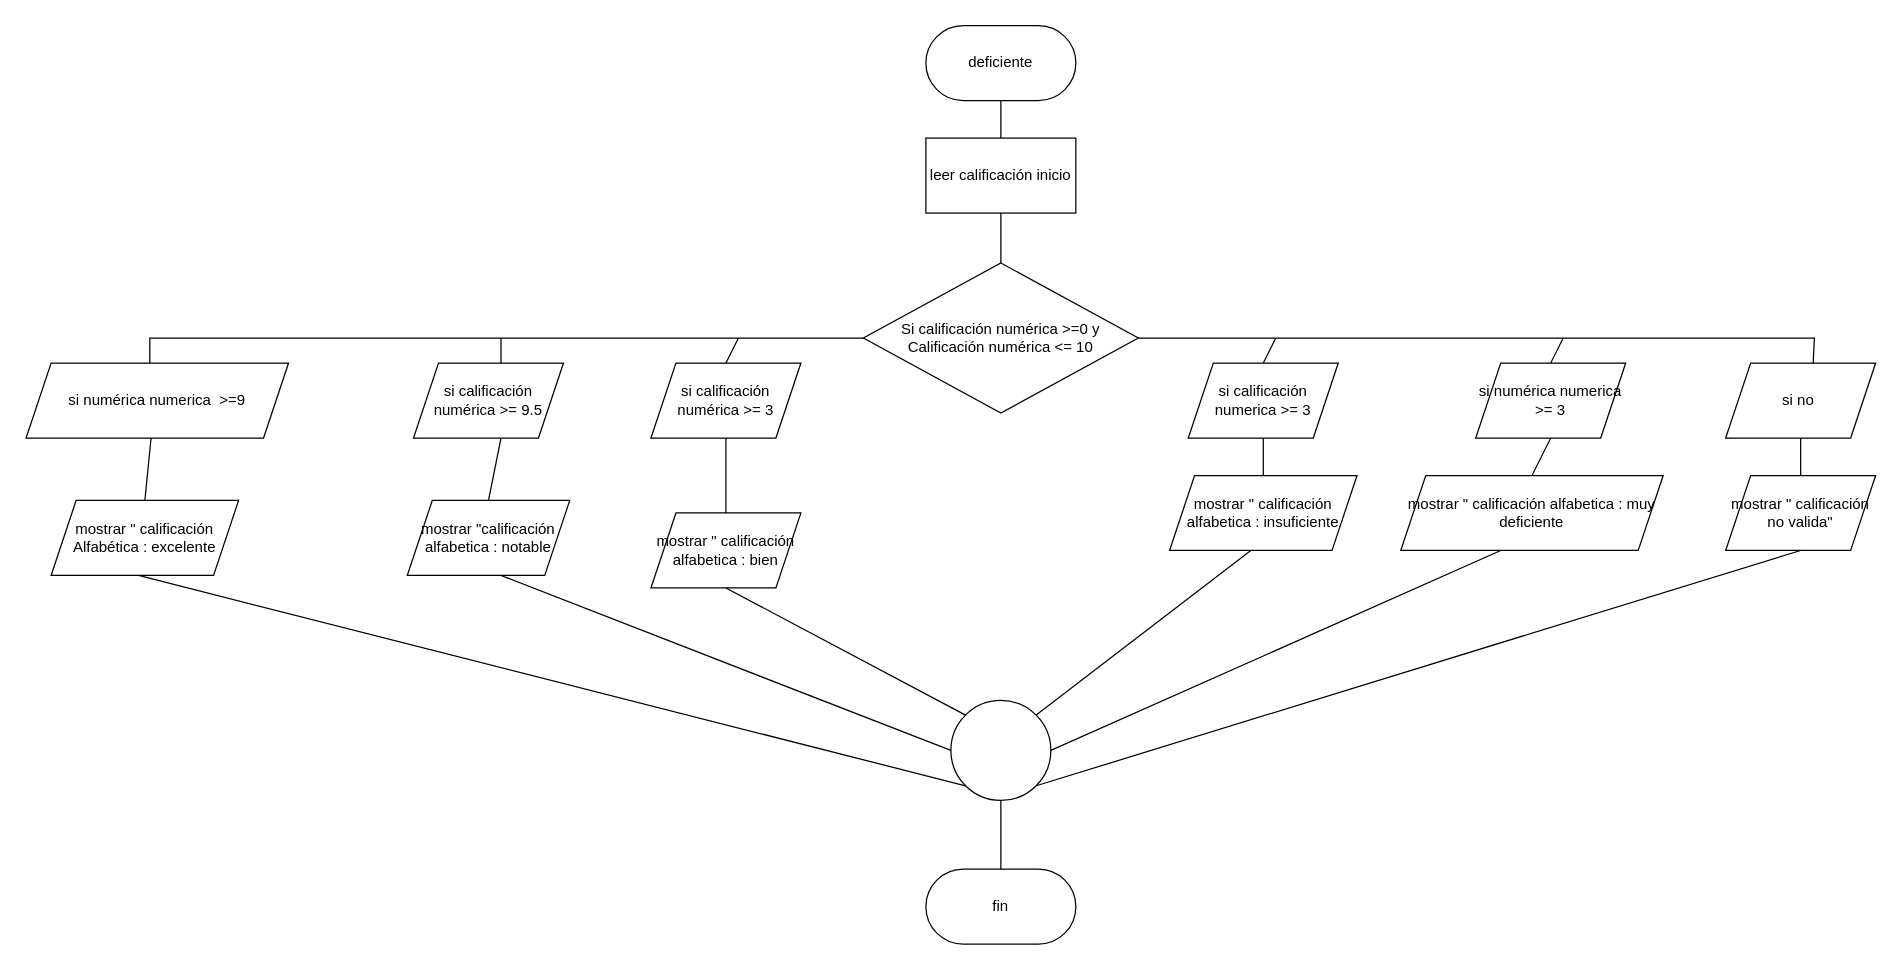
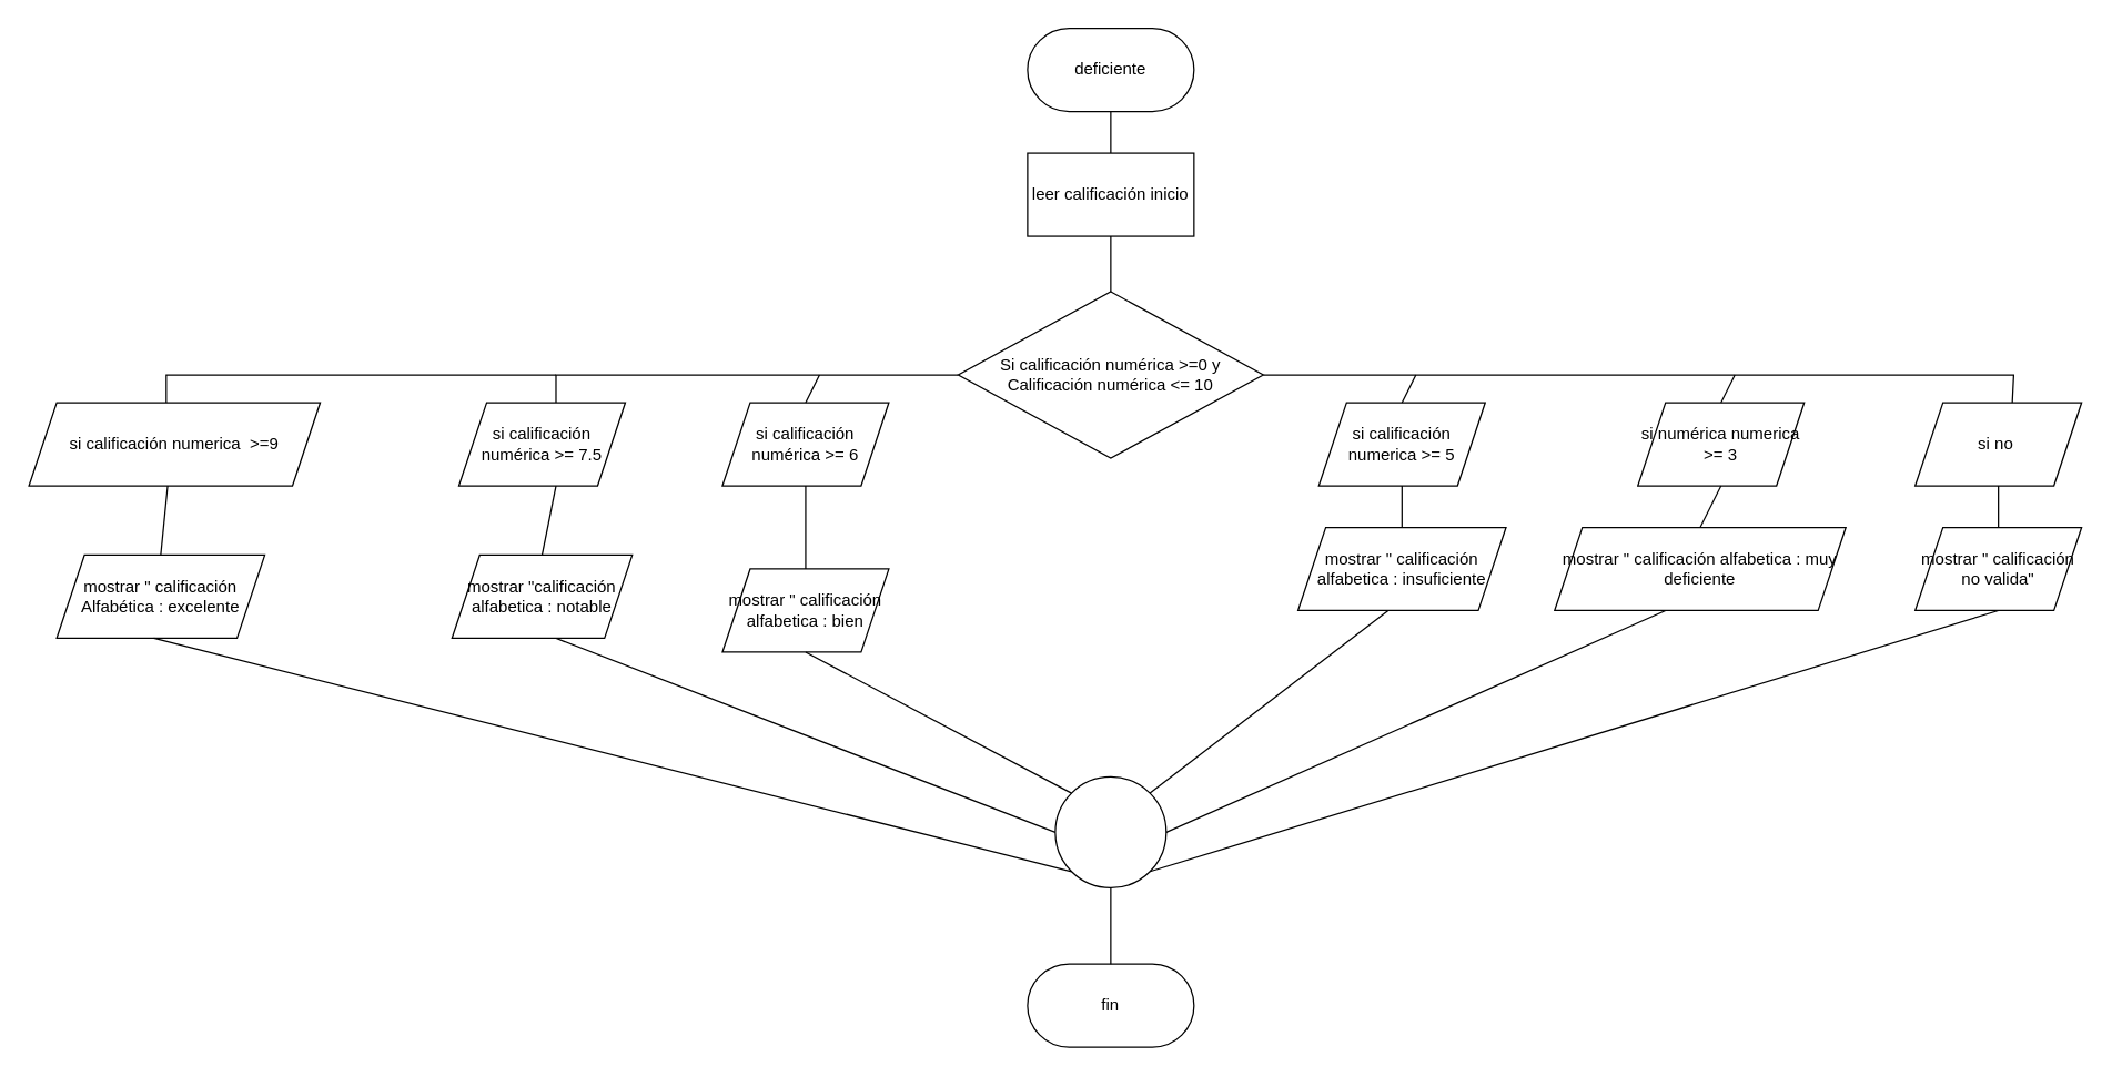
  <mxCell id="0" />
  <mxCell id="1" parent="0" />
  <mxCell id="2" value="deficiente" style="rounded=1;whiteSpace=wrap;html=1;arcSize=50;" parent="1" vertex="1"><mxGeometry x="740" y="20" width="120" height="60" as="geometry" /></mxCell>
  <mxCell id="3" value="leer calificación inicio" style="rounded=0;whiteSpace=wrap;html=1;" parent="1" vertex="1"><mxGeometry x="740" y="110" width="120" height="60" as="geometry" /></mxCell>
  <mxCell id="4" value="Si calificación numérica &amp;gt;=0 y Calificación numérica &amp;lt;= 10" style="rhombus;whiteSpace=wrap;html=1;" parent="1" vertex="1"><mxGeometry x="690" y="210" width="220" height="120" as="geometry" /></mxCell>
- <mxCell id="5" value="si numérica numerica&amp;nbsp; &amp;gt;=9" style="shape=parallelogram;perimeter=parallelogramPerimeter;whiteSpace=wrap;html=1;fixedSize=1;" parent="1" vertex="1"><mxGeometry x="20" y="290" width="210" height="60" as="geometry" /></mxCell>
+ <mxCell id="5" value="si calificación numerica&amp;nbsp; &amp;gt;=9" style="shape=parallelogram;perimeter=parallelogramPerimeter;whiteSpace=wrap;html=1;fixedSize=1;" parent="1" vertex="1"><mxGeometry x="20" y="290" width="210" height="60" as="geometry" /></mxCell>
  <mxCell id="6" value="mostrar &quot; calificación Alfabética : excelente" style="shape=parallelogram;perimeter=parallelogramPerimeter;whiteSpace=wrap;html=1;fixedSize=1;" parent="1" vertex="1"><mxGeometry x="40" y="400" width="150" height="60" as="geometry" /></mxCell>
- <mxCell id="7" value="si calificación numérica &amp;gt;= 9.5" style="shape=parallelogram;perimeter=parallelogramPerimeter;whiteSpace=wrap;html=1;fixedSize=1;" parent="1" vertex="1"><mxGeometry x="330" y="290" width="120" height="60" as="geometry" /></mxCell>
+ <mxCell id="7" value="si calificación numérica &amp;gt;= 7.5" style="shape=parallelogram;perimeter=parallelogramPerimeter;whiteSpace=wrap;html=1;fixedSize=1;" parent="1" vertex="1"><mxGeometry x="330" y="290" width="120" height="60" as="geometry" /></mxCell>
  <mxCell id="8" value="mostrar &quot;calificación alfabetica : notable" style="shape=parallelogram;perimeter=parallelogramPerimeter;whiteSpace=wrap;html=1;fixedSize=1;" parent="1" vertex="1"><mxGeometry x="325" y="400" width="130" height="60" as="geometry" /></mxCell>
- <mxCell id="9" value="si calificación numérica &amp;gt;= 3" style="shape=parallelogram;perimeter=parallelogramPerimeter;whiteSpace=wrap;html=1;fixedSize=1;" parent="1" vertex="1"><mxGeometry x="520" y="290" width="120" height="60" as="geometry" /></mxCell>
+ <mxCell id="9" value="si calificación numérica &amp;gt;= 6" style="shape=parallelogram;perimeter=parallelogramPerimeter;whiteSpace=wrap;html=1;fixedSize=1;" parent="1" vertex="1"><mxGeometry x="520" y="290" width="120" height="60" as="geometry" /></mxCell>
  <mxCell id="10" value="mostrar &quot; calificación alfabetica : bien" style="shape=parallelogram;perimeter=parallelogramPerimeter;whiteSpace=wrap;html=1;fixedSize=1;" vertex="1" parent="1"><mxGeometry x="520" y="410" width="120" height="60" as="geometry" /></mxCell>
- <mxCell id="11" value="si calificación numerica &amp;gt;= 3" style="shape=parallelogram;perimeter=parallelogramPerimeter;whiteSpace=wrap;html=1;fixedSize=1;" vertex="1" parent="1"><mxGeometry x="950" y="290" width="120" height="60" as="geometry" /></mxCell>
+ <mxCell id="11" value="si calificación numerica &amp;gt;= 5" style="shape=parallelogram;perimeter=parallelogramPerimeter;whiteSpace=wrap;html=1;fixedSize=1;" vertex="1" parent="1"><mxGeometry x="950" y="290" width="120" height="60" as="geometry" /></mxCell>
  <mxCell id="12" value="mostrar &quot; calificación alfabetica : insuficiente" style="shape=parallelogram;perimeter=parallelogramPerimeter;whiteSpace=wrap;html=1;fixedSize=1;" vertex="1" parent="1"><mxGeometry x="935" y="380" width="150" height="60" as="geometry" /></mxCell>
  <mxCell id="13" value="si numérica numerica &amp;gt;= 3" style="shape=parallelogram;perimeter=parallelogramPerimeter;whiteSpace=wrap;html=1;fixedSize=1;" vertex="1" parent="1"><mxGeometry x="1180" y="290" width="120" height="60" as="geometry" /></mxCell>
  <mxCell id="14" value="mostrar &quot; calificación alfabetica : muy deficiente" style="shape=parallelogram;perimeter=parallelogramPerimeter;whiteSpace=wrap;html=1;fixedSize=1;" vertex="1" parent="1"><mxGeometry x="1120" y="380" width="210" height="60" as="geometry" /></mxCell>
  <mxCell id="15" value="si no&amp;nbsp;" style="shape=parallelogram;perimeter=parallelogramPerimeter;whiteSpace=wrap;html=1;fixedSize=1;" vertex="1" parent="1"><mxGeometry x="1380" y="290" width="120" height="60" as="geometry" /></mxCell>
  <mxCell id="16" value="mostrar &quot; calificación no valida&quot;" style="shape=parallelogram;perimeter=parallelogramPerimeter;whiteSpace=wrap;html=1;fixedSize=1;" vertex="1" parent="1"><mxGeometry x="1380" y="380" width="120" height="60" as="geometry" /></mxCell>
  <mxCell id="17" value="" style="ellipse;whiteSpace=wrap;html=1;aspect=fixed;" vertex="1" parent="1"><mxGeometry x="760" y="560" width="80" height="80" as="geometry" /></mxCell>
  <mxCell id="18" value="" style="endArrow=none;html=1;rounded=0;exitX=0.5;exitY=0;exitDx=0;exitDy=0;" edge="1" parent="1" source="3"><mxGeometry width="50" height="50" relative="1" as="geometry"><mxPoint x="750" y="130" as="sourcePoint" /><mxPoint x="800" y="80" as="targetPoint" /></mxGeometry></mxCell>
  <mxCell id="19" value="" style="endArrow=none;html=1;rounded=0;exitX=0.5;exitY=0;exitDx=0;exitDy=0;" edge="1" parent="1" source="4"><mxGeometry width="50" height="50" relative="1" as="geometry"><mxPoint x="750" y="220" as="sourcePoint" /><mxPoint x="800" y="170" as="targetPoint" /></mxGeometry></mxCell>
  <mxCell id="20" value="" style="endArrow=none;html=1;rounded=0;" edge="1" parent="1"><mxGeometry width="50" height="50" relative="1" as="geometry"><mxPoint x="400" y="270" as="sourcePoint" /><mxPoint x="690" y="270" as="targetPoint" /><Array as="points"><mxPoint x="400" y="290" /><mxPoint x="400" y="270" /></Array></mxGeometry></mxCell>
  <mxCell id="21" value="" style="endArrow=none;html=1;rounded=0;exitX=0.5;exitY=0;exitDx=0;exitDy=0;" edge="1" parent="1" source="9"><mxGeometry width="50" height="50" relative="1" as="geometry"><mxPoint x="540" y="320" as="sourcePoint" /><mxPoint x="590" y="270" as="targetPoint" /></mxGeometry></mxCell>
  <mxCell id="22" value="" style="endArrow=none;html=1;rounded=0;exitX=0.5;exitY=0;exitDx=0;exitDy=0;" edge="1" parent="1" source="8"><mxGeometry width="50" height="50" relative="1" as="geometry"><mxPoint x="350" y="400" as="sourcePoint" /><mxPoint x="400" y="350" as="targetPoint" /></mxGeometry></mxCell>
  <mxCell id="23" value="" style="endArrow=none;html=1;rounded=0;exitX=0.5;exitY=0;exitDx=0;exitDy=0;" edge="1" parent="1" source="10"><mxGeometry width="50" height="50" relative="1" as="geometry"><mxPoint x="530" y="400" as="sourcePoint" /><mxPoint x="580" y="350" as="targetPoint" /></mxGeometry></mxCell>
  <mxCell id="24" value="" style="endArrow=none;html=1;rounded=0;exitX=0;exitY=0.5;exitDx=0;exitDy=0;" edge="1" parent="1" source="17"><mxGeometry width="50" height="50" relative="1" as="geometry"><mxPoint x="350" y="510" as="sourcePoint" /><mxPoint x="400" y="460" as="targetPoint" /></mxGeometry></mxCell>
  <mxCell id="25" value="" style="endArrow=none;html=1;rounded=0;exitX=0;exitY=0;exitDx=0;exitDy=0;" edge="1" parent="1" source="17"><mxGeometry width="50" height="50" relative="1" as="geometry"><mxPoint x="530" y="520" as="sourcePoint" /><mxPoint x="580" y="470" as="targetPoint" /></mxGeometry></mxCell>
  <mxCell id="26" value="" style="endArrow=none;html=1;rounded=0;" edge="1" parent="1"><mxGeometry width="50" height="50" relative="1" as="geometry"><mxPoint x="119" y="270" as="sourcePoint" /><mxPoint x="400" y="270" as="targetPoint" /><Array as="points"><mxPoint x="119" y="290" /><mxPoint x="119" y="270" /></Array></mxGeometry></mxCell>
  <mxCell id="27" value="" style="endArrow=none;html=1;rounded=0;exitX=0.5;exitY=0;exitDx=0;exitDy=0;" edge="1" parent="1" source="6"><mxGeometry width="50" height="50" relative="1" as="geometry"><mxPoint x="70" y="400" as="sourcePoint" /><mxPoint x="120" y="350" as="targetPoint" /></mxGeometry></mxCell>
  <mxCell id="28" value="" style="endArrow=none;html=1;rounded=0;exitX=0;exitY=1;exitDx=0;exitDy=0;" edge="1" parent="1" source="17"><mxGeometry width="50" height="50" relative="1" as="geometry"><mxPoint x="60" y="510" as="sourcePoint" /><mxPoint x="110" y="460" as="targetPoint" /></mxGeometry></mxCell>
  <mxCell id="29" value="" style="endArrow=none;html=1;rounded=0;" edge="1" parent="1"><mxGeometry width="50" height="50" relative="1" as="geometry"><mxPoint x="910" y="270" as="sourcePoint" /><mxPoint x="1451" y="270" as="targetPoint" /><Array as="points"><mxPoint x="1451" y="270" /><mxPoint x="1450" y="290" /></Array></mxGeometry></mxCell>
  <mxCell id="30" value="" style="endArrow=none;html=1;rounded=0;exitX=0.5;exitY=0;exitDx=0;exitDy=0;" edge="1" parent="1" source="11"><mxGeometry width="50" height="50" relative="1" as="geometry"><mxPoint x="970" y="320" as="sourcePoint" /><mxPoint x="1020" y="270" as="targetPoint" /></mxGeometry></mxCell>
  <mxCell id="31" value="" style="endArrow=none;html=1;rounded=0;exitX=0.5;exitY=0;exitDx=0;exitDy=0;" edge="1" parent="1" source="13"><mxGeometry width="50" height="50" relative="1" as="geometry"><mxPoint x="1200" y="320" as="sourcePoint" /><mxPoint x="1250" y="270" as="targetPoint" /></mxGeometry></mxCell>
  <mxCell id="32" value="" style="endArrow=none;html=1;rounded=0;exitX=0.5;exitY=0;exitDx=0;exitDy=0;" edge="1" parent="1" source="12"><mxGeometry width="50" height="50" relative="1" as="geometry"><mxPoint x="960" y="400" as="sourcePoint" /><mxPoint x="1010" y="350" as="targetPoint" /></mxGeometry></mxCell>
  <mxCell id="33" value="" style="endArrow=none;html=1;rounded=0;exitX=0.5;exitY=0;exitDx=0;exitDy=0;" edge="1" parent="1" source="14"><mxGeometry width="50" height="50" relative="1" as="geometry"><mxPoint x="1190" y="400" as="sourcePoint" /><mxPoint x="1240" y="350" as="targetPoint" /></mxGeometry></mxCell>
  <mxCell id="34" value="" style="endArrow=none;html=1;rounded=0;exitX=0.5;exitY=0;exitDx=0;exitDy=0;" edge="1" parent="1" source="16"><mxGeometry width="50" height="50" relative="1" as="geometry"><mxPoint x="1390" y="400" as="sourcePoint" /><mxPoint x="1440" y="350" as="targetPoint" /></mxGeometry></mxCell>
  <mxCell id="35" value="" style="endArrow=none;html=1;rounded=0;exitX=1;exitY=0;exitDx=0;exitDy=0;" edge="1" parent="1" source="17"><mxGeometry width="50" height="50" relative="1" as="geometry"><mxPoint x="950" y="490" as="sourcePoint" /><mxPoint x="1000" y="440" as="targetPoint" /></mxGeometry></mxCell>
  <mxCell id="36" value="" style="endArrow=none;html=1;rounded=0;exitX=1;exitY=0.5;exitDx=0;exitDy=0;" edge="1" parent="1" source="17"><mxGeometry width="50" height="50" relative="1" as="geometry"><mxPoint x="1150" y="490" as="sourcePoint" /><mxPoint x="1200" y="440" as="targetPoint" /></mxGeometry></mxCell>
  <mxCell id="37" value="" style="endArrow=none;html=1;rounded=0;exitX=1;exitY=1;exitDx=0;exitDy=0;entryX=0.5;entryY=1;entryDx=0;entryDy=0;" edge="1" parent="1" source="17" target="16"><mxGeometry width="50" height="50" relative="1" as="geometry"><mxPoint x="1390" y="490" as="sourcePoint" /><mxPoint x="1440" y="440" as="targetPoint" /></mxGeometry></mxCell>
  <mxCell id="38" value="fin" style="rounded=1;whiteSpace=wrap;html=1;arcSize=50;" vertex="1" parent="1"><mxGeometry x="740" y="695" width="120" height="60" as="geometry" /></mxCell>
  <mxCell id="39" value="" style="endArrow=none;html=1;rounded=0;exitX=0.5;exitY=0;exitDx=0;exitDy=0;" edge="1" parent="1" source="38"><mxGeometry width="50" height="50" relative="1" as="geometry"><mxPoint x="750" y="690" as="sourcePoint" /><mxPoint x="800" y="640" as="targetPoint" /></mxGeometry></mxCell>
